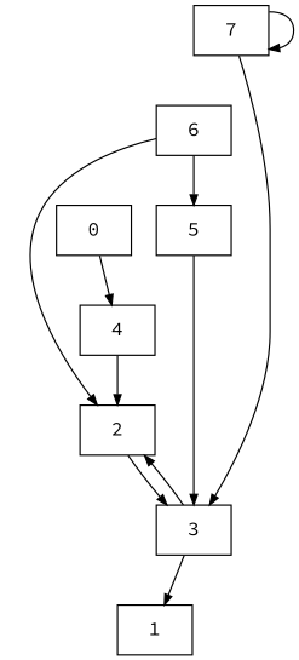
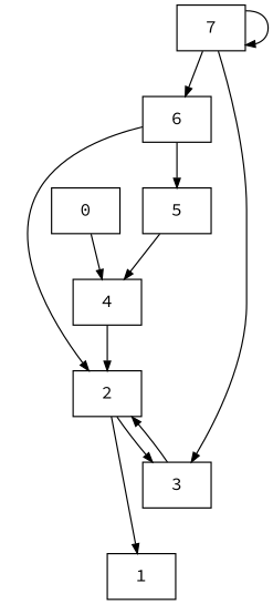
  digraph {
    fontname="Source Code Pro"
    rankdir=TB
    node [fillcolor=white fontname="Source Code Pro" shape=rectangle style=filled]
    edge [arrowsize=0.75 fontname="Source Code Pro" fontsize=16]
    n1 [label=0]
    n2 [label=4]
    n3 [label=2]
    n4 [label=1]
    n5 [label=3]
    n6 [label=5]
    n7 [label=6]
    n8 [label=7]
    n1 -> n2
    n2 -> n3
-   n5 -> n4
+   n3 -> n4
    n3 -> n5
    n5 -> n3
-   n6 -> n5
+   n6 -> n2
    n7 -> n3
    n7 -> n6
    n8 -> n5
+   n8 -> n7
    n8 -> n8
  }
